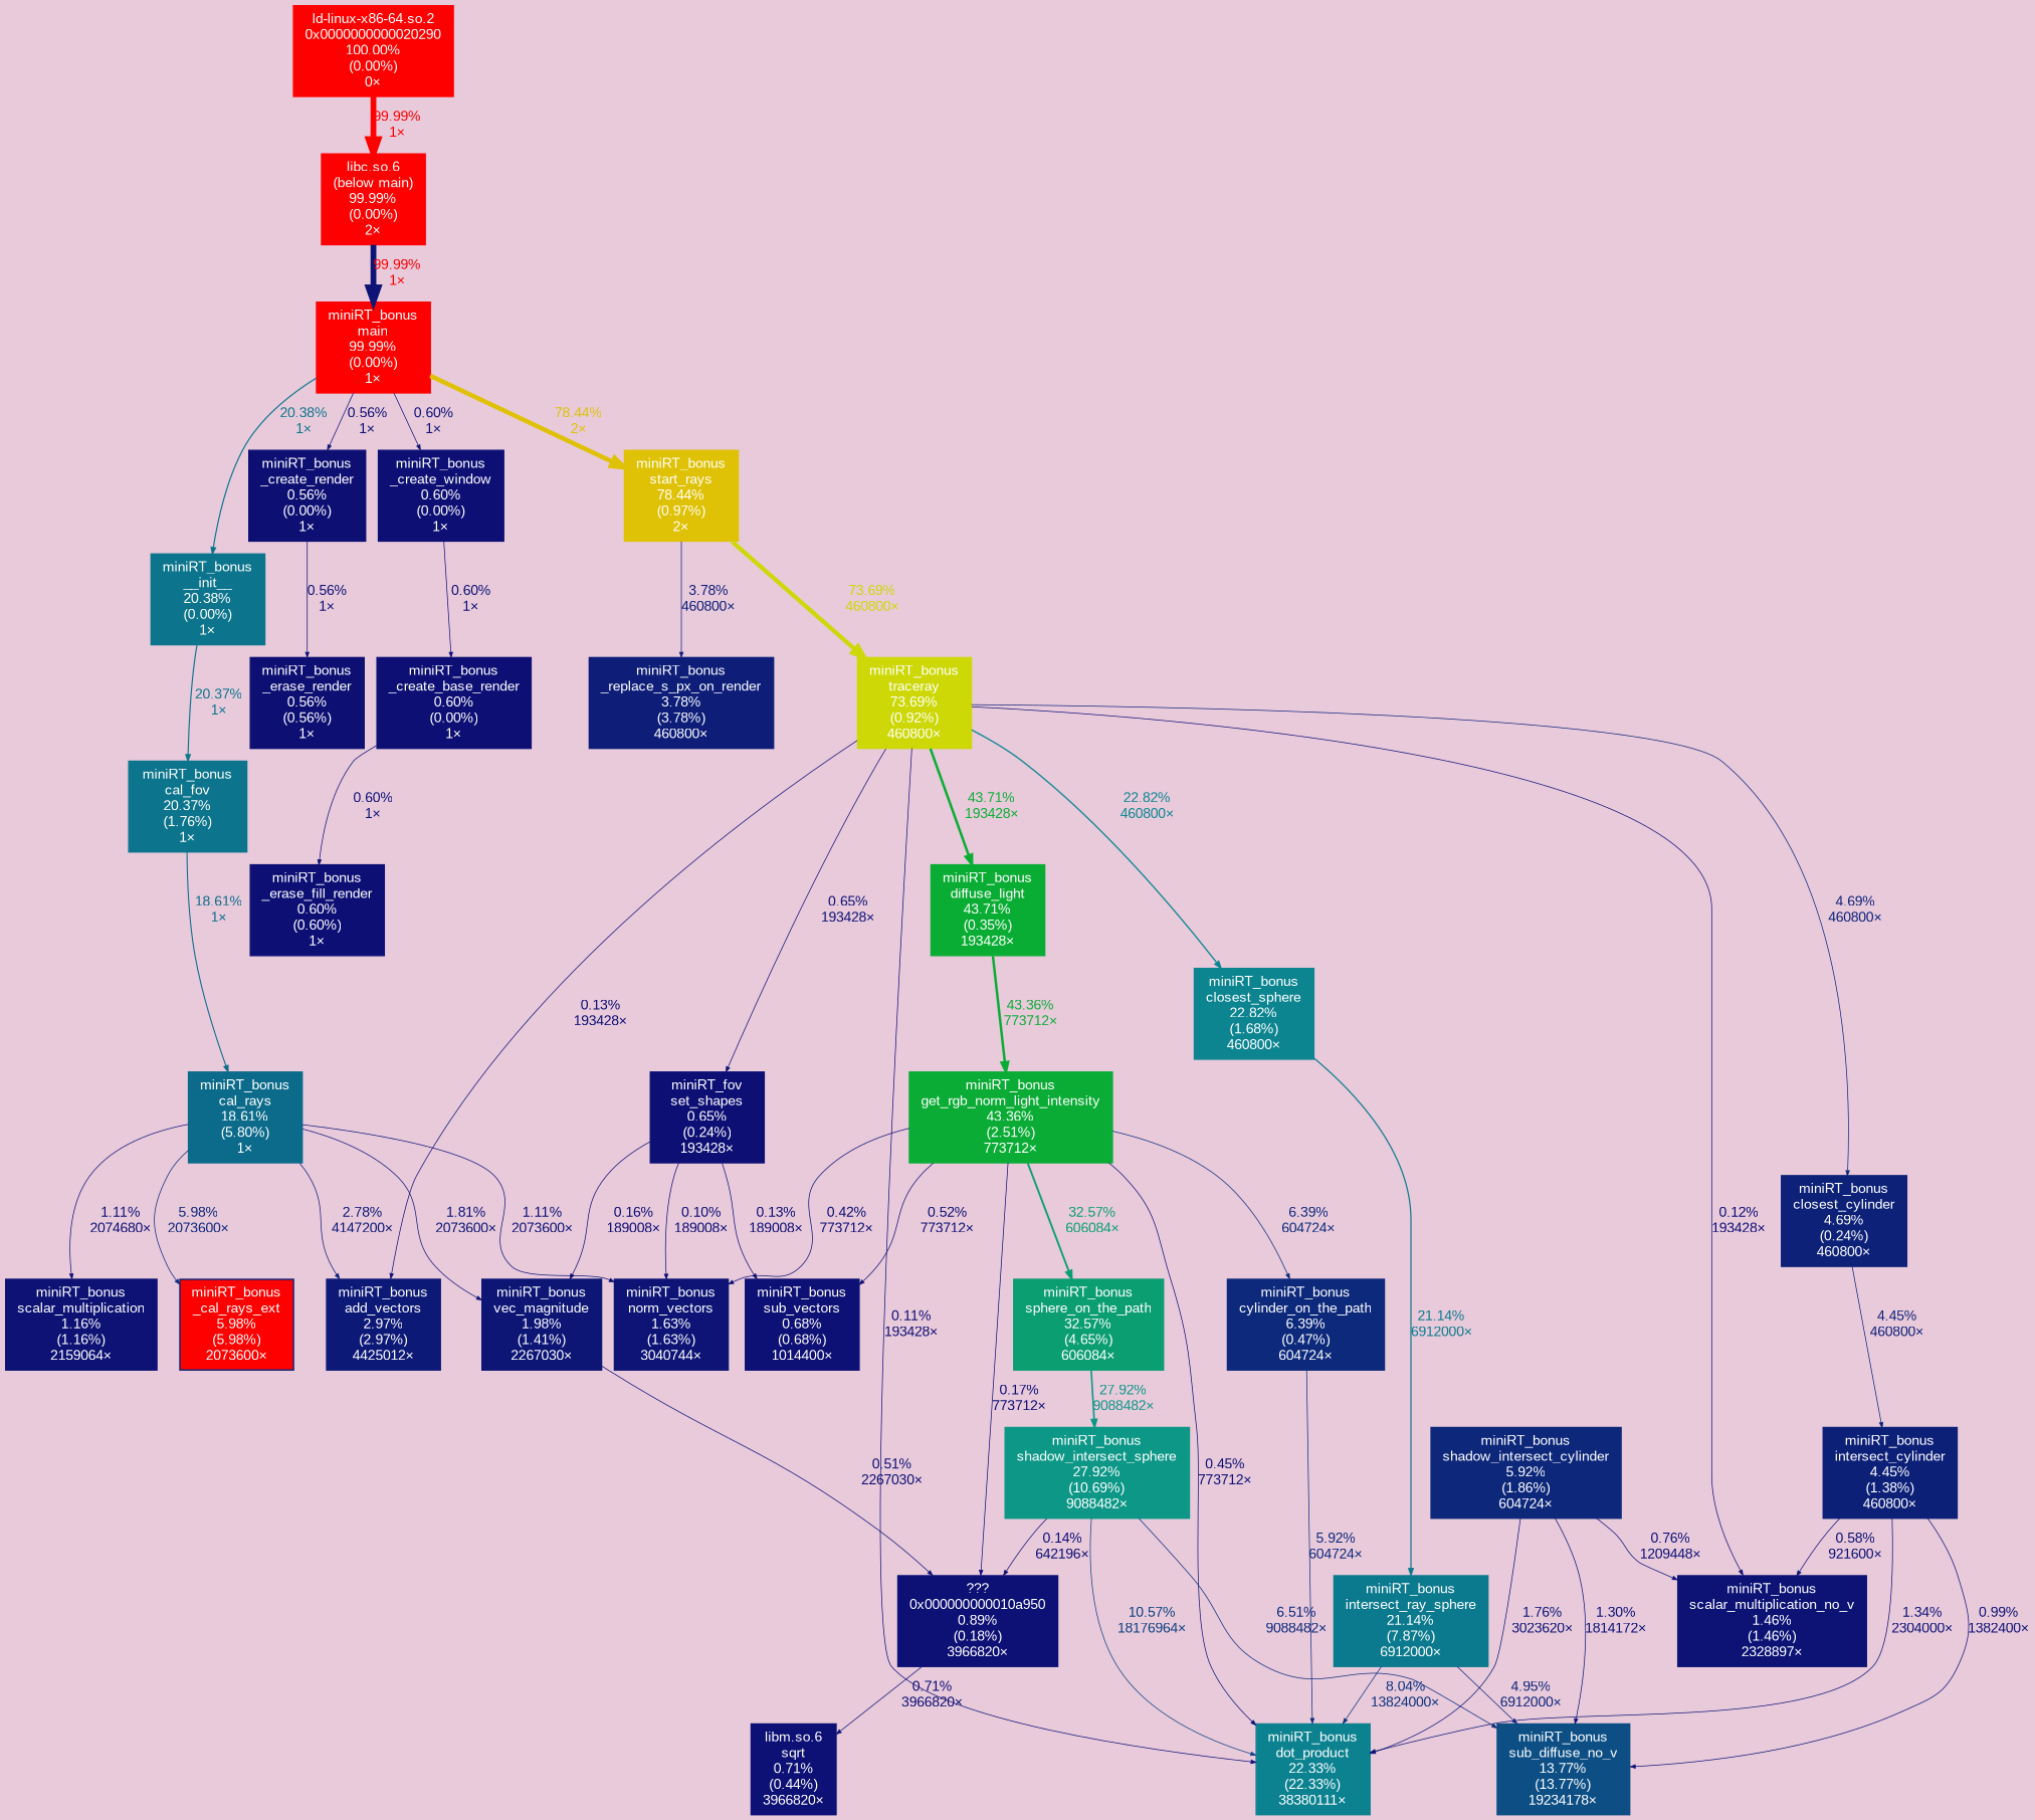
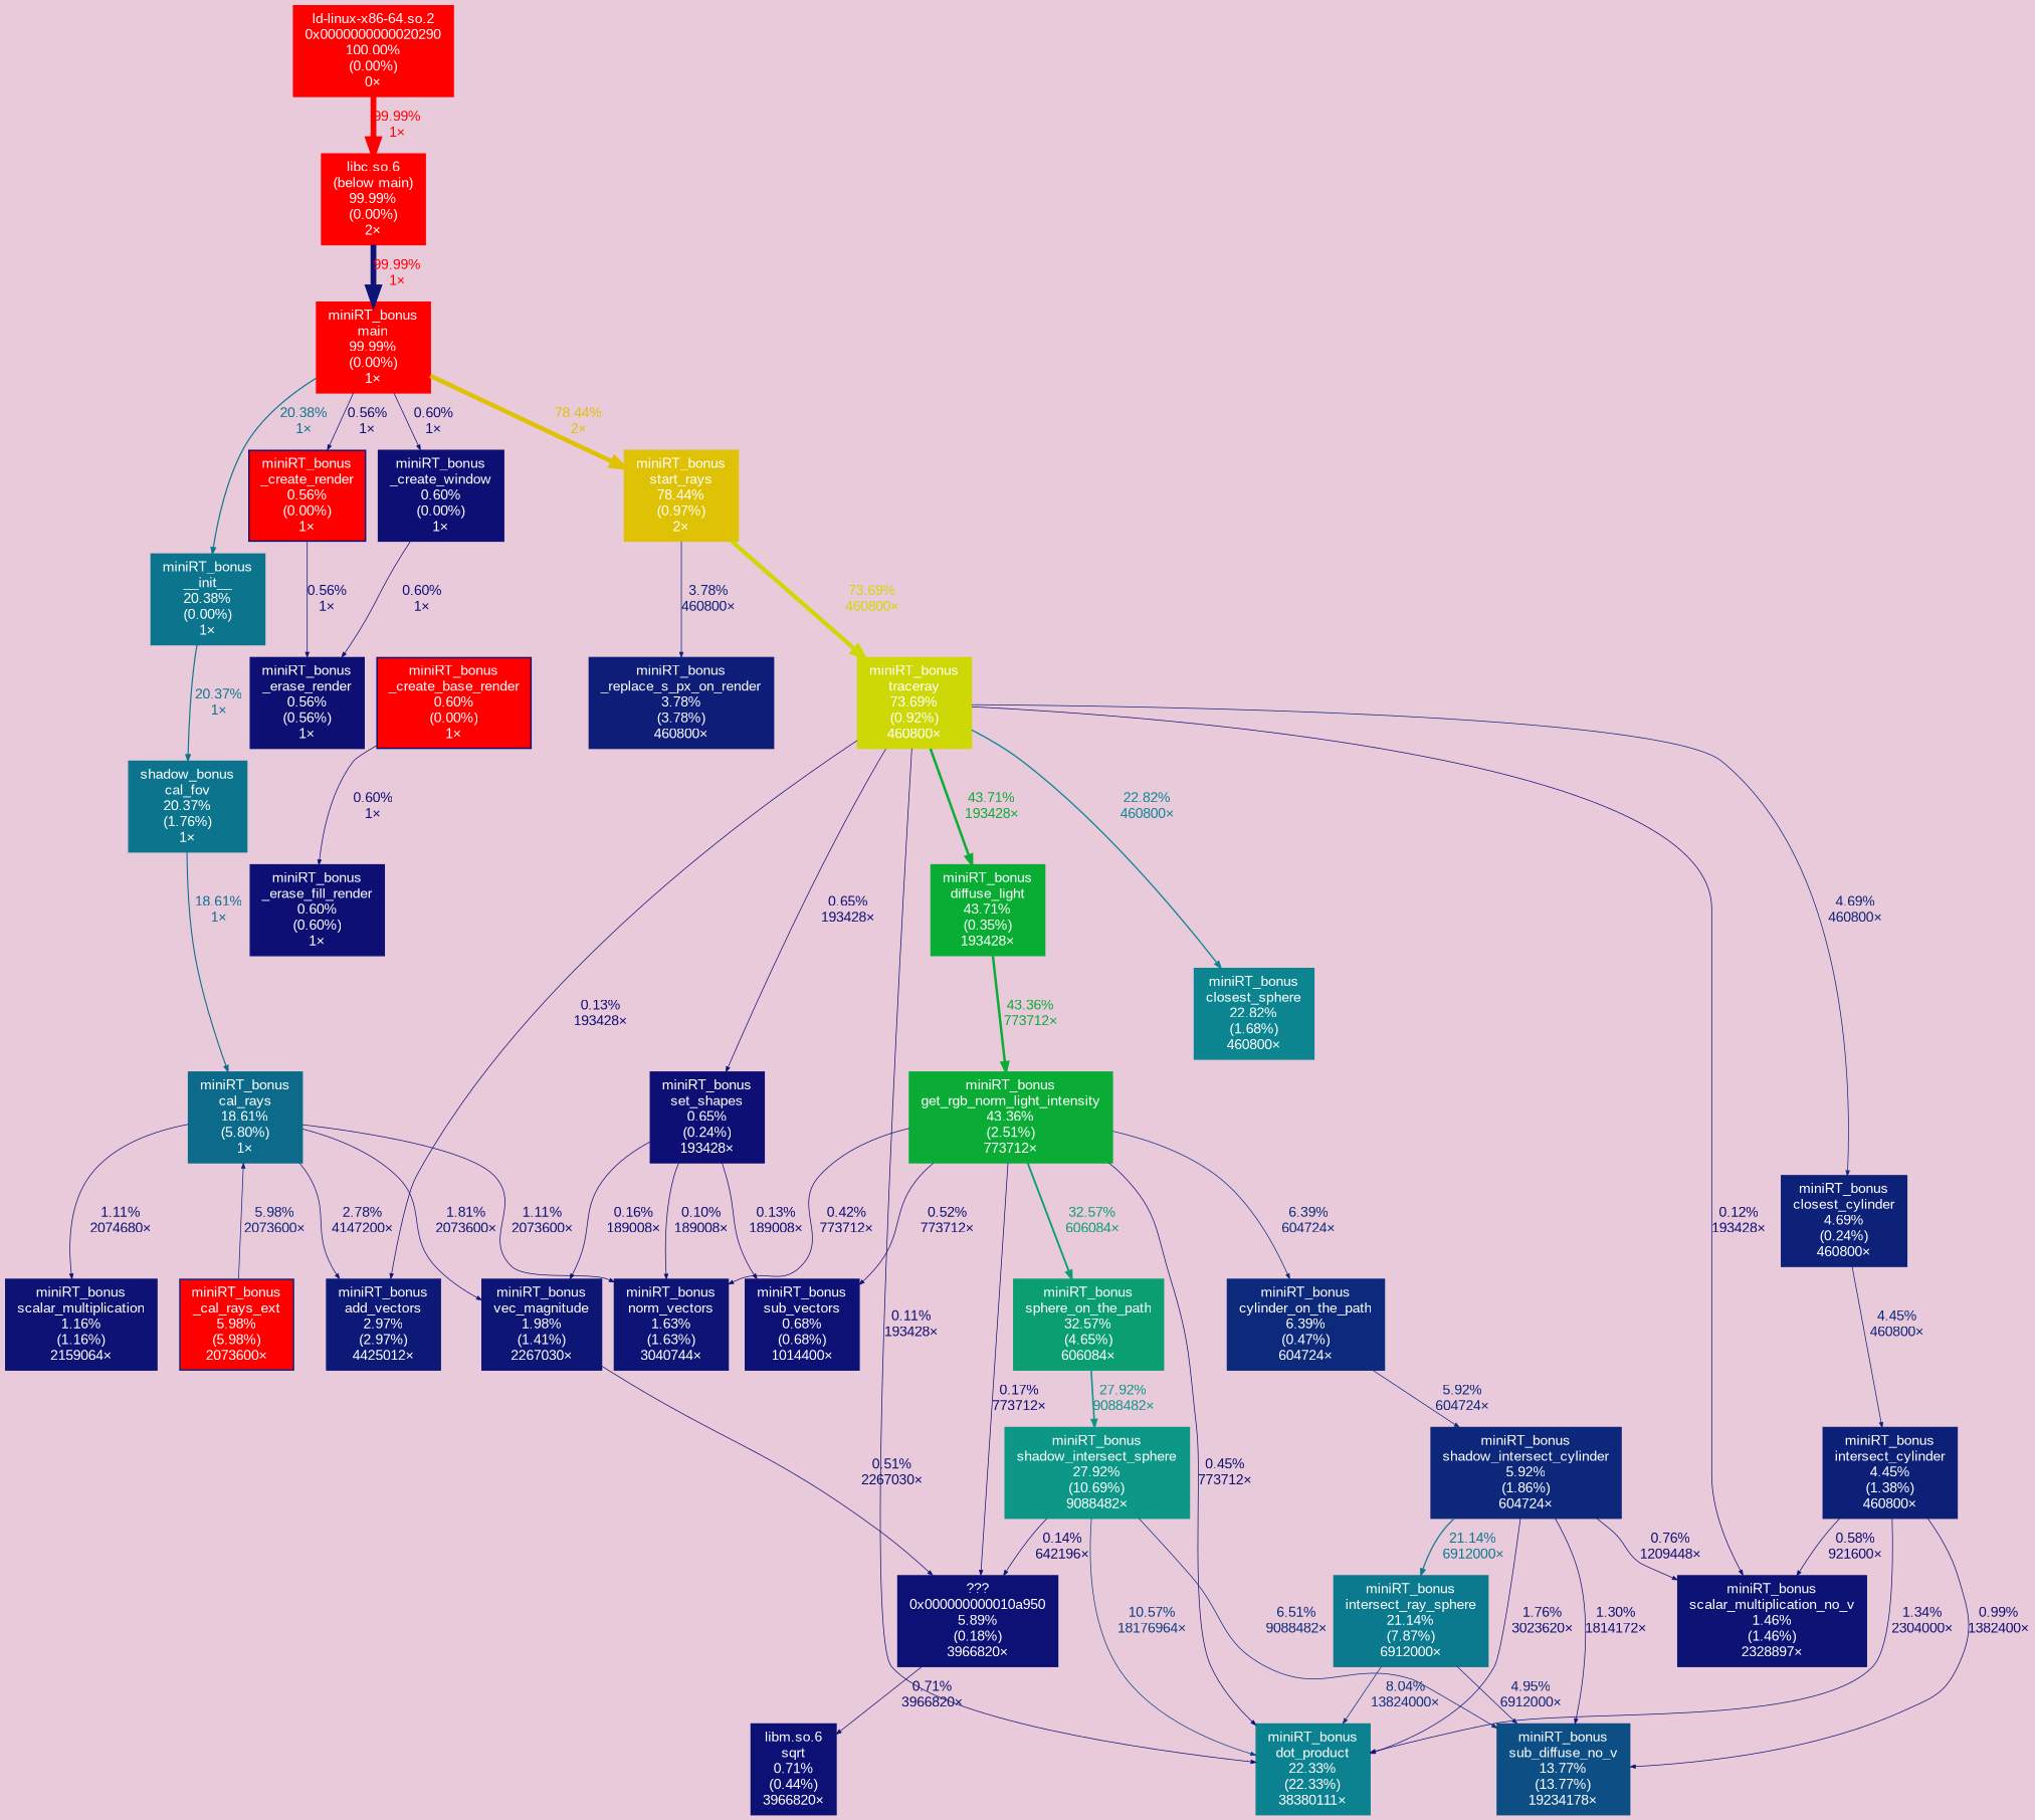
  digraph {
    bgcolor="#E8CADB"
    fontname=Arial
    nodesep=0.125
    ranksep=0.25
    node [color="#0d0f74" fontcolor="#ffffff" fontname=Arial fontsize=10.00 shape=box style=filled]
    edge [arrowsize=0.35 color="#0d0d73" fontcolor="#0d0d73" fontname=Arial fontsize=10.00 labeldistance=0.50 penwidth=0.50]
    n1 [color="#ff0000" height=0 label="libc.so.6\n(below main)\n99.99%\n(0.00%)\n2×" width=0]
    n2 [color="#ff0000" height=0 label="miniRT_bonus\nmain\n99.99%\n(0.00%)\n1×" width=0]
    n3 [color="#0c758d" height=0 label="miniRT_bonus\n__init__\n20.38%\n(0.00%)\n1×" width=0]
-   n4 [color="#0d0f73" height=0 label="miniRT_bonus\n_create_render\n0.56%\n(0.00%)\n1×" width=0]
+   n4 [color="#0d0f73" height=0 label="miniRT_bonus\n_create_render\n0.56%\n(0.00%)\n1×" width=0 fillcolor="#ff0000"]
    n5 [height=0 label="miniRT_bonus\n_create_window\n0.60%\n(0.00%)\n1×" width=0]
    n6 [color="#dfc105" height=0 label="miniRT_bonus\nstart_rays\n78.44%\n(0.97%)\n2×" width=0]
-   n7 [color="#0c758d" height=0 label="miniRT_bonus\ncal_fov\n20.37%\n(1.76%)\n1×" width=0]
+   n7 [color="#0c758d" height=0 label="shadow_bonus\ncal_fov\n20.37%\n(1.76%)\n1×" width=0]
    n8 [color="#0d0f73" height=0 label="miniRT_bonus\n_erase_render\n0.56%\n(0.56%)\n1×" width=0]
-   n9 [height=0 label="miniRT_bonus\n_create_base_render\n0.60%\n(0.00%)\n1×" width=0]
+   n9 [height=0 label="miniRT_bonus\n_create_base_render\n0.60%\n(0.00%)\n1×" width=0 fillcolor="#ff0000"]
    n10 [color="#0d1d78" height=0 label="miniRT_bonus\n_replace_s_px_on_render\n3.78%\n(3.78%)\n460800×" width=0]
    n11 [color="#cdd806" height=0 label="miniRT_bonus\ntraceray\n73.69%\n(0.92%)\n460800×" width=0]
    n12 [color="#ff0000" height=0 label="ld-linux-x86-64.so.2\n0x0000000000020290\n100.00%\n(0.00%)\n0×" width=0]
-   n13 [color="#0d1074" height=0 label="???\n0x000000000010a950\n0.89%\n(0.18%)\n3966820×" width=0]
+   n13 [color="#0d1074" height=0 label="???\n0x000000000010a950\n5.89%\n(0.18%)\n3966820×" width=0]
    n14 [color="#0d1074" height=0 label="libm.so.6\nsqrt\n0.71%\n(0.44%)\n3966820×" width=0]
    n15 [color="#0c6b8b" height=0 label="miniRT_bonus\ncal_rays\n18.61%\n(5.80%)\n1×" width=0]
    n16 [color="#0d277a" fillcolor="#ff0000" height=0 label="miniRT_bonus\n_cal_rays_ext\n5.98%\n(5.98%)\n2073600×" width=0]
    n17 [color="#0d1977" height=0 label="miniRT_bonus\nadd_vectors\n2.97%\n(2.97%)\n4425012×" width=0]
    n18 [color="#0d1475" height=0 label="miniRT_bonus\nnorm_vectors\n1.63%\n(1.63%)\n3040744×" width=0]
    n19 [color="#0d1274" height=0 label="miniRT_bonus\nscalar_multiplication\n1.16%\n(1.16%)\n2159064×" width=0]
    n20 [color="#0d1575" height=0 label="miniRT_bonus\nvec_magnitude\n1.98%\n(1.41%)\n2267030×" width=0]
    n21 [height=0 label="miniRT_bonus\n_erase_fill_render\n0.60%\n(0.60%)\n1×" width=0]
    n22 [color="#0d2179" height=0 label="miniRT_bonus\nclosest_cylinder\n4.69%\n(0.24%)\n460800×" width=0]
    n23 [color="#0d2078" height=0 label="miniRT_bonus\nintersect_cylinder\n4.45%\n(1.38%)\n460800×" width=0]
    n24 [color="#0c8290" height=0 label="miniRT_bonus\ndot_product\n22.33%\n(22.33%)\n38380111×" width=0]
    n25 [color="#0d1375" height=0 label="miniRT_bonus\nscalar_multiplication_no_v\n1.46%\n(1.46%)\n2328897×" width=0]
    n26 [color="#0d4f85" height=0 label="miniRT_bonus\nsub_diffuse_no_v\n13.77%\n(13.77%)\n19234178×" width=0]
    n27 [color="#0c8591" height=0 label="miniRT_bonus\nclosest_sphere\n22.82%\n(1.68%)\n460800×" width=0]
    n28 [color="#0c7a8e" height=0 label="miniRT_bonus\nintersect_ray_sphere\n21.14%\n(7.87%)\n6912000×" width=0]
    n29 [color="#0d297b" height=0 label="miniRT_bonus\ncylinder_on_the_path\n6.39%\n(0.47%)\n604724×" width=0]
    n30 [color="#0d277a" height=0 label="miniRT_bonus\nshadow_intersect_cylinder\n5.92%\n(1.86%)\n604724×" width=0]
    n31 [color="#0aad33" height=0 label="miniRT_bonus\ndiffuse_light\n43.71%\n(0.35%)\n193428×" width=0]
    n32 [color="#0aac35" height=0 label="miniRT_bonus\nget_rgb_norm_light_intensity\n43.36%\n(2.51%)\n773712×" width=0]
    n33 [color="#0b9e71" height=0 label="miniRT_bonus\nsphere_on_the_path\n32.57%\n(4.65%)\n606084×" width=0]
    n34 [color="#0d1074" height=0 label="miniRT_bonus\nsub_vectors\n0.68%\n(0.68%)\n1014400×" width=0]
    n35 [color="#0c9787" height=0 label="miniRT_bonus\nshadow_intersect_sphere\n27.92%\n(10.69%)\n9088482×" width=0]
-   n36 [height=0 label="miniRT_fov\nset_shapes\n0.65%\n(0.24%)\n193428×" width=0]
+   n36 [height=0 label="miniRT_bonus\nset_shapes\n0.65%\n(0.24%)\n193428×" width=0]
    n1 -> n2 [arrowsize=1.00 color="#0d1475" fontcolor="#ff0000" label="99.99%\n1×" labeldistance=4.00 penwidth=4.00]
    n2 -> n3 [arrowsize=0.45 color="#0c758d" fontcolor="#0c758d" label="20.38%\n1×" labeldistance=0.82 penwidth=0.82]
    n2 -> n4 [color="#0d0f73" fontcolor="#0d0f73" label="0.56%\n1×"]
    n2 -> n5 [color="#0d0f74" fontcolor="#0d0f74" label="0.60%\n1×"]
    n2 -> n6 [arrowsize=0.89 color="#dfc105" fontcolor="#dfc105" label="78.44%\n2×" labeldistance=3.14 penwidth=3.14]
    n3 -> n7 [arrowsize=0.45 color="#0c758d" fontcolor="#0c758d" label="20.37%\n1×" labeldistance=0.81 penwidth=0.81]
    n4 -> n8 [color="#0d0f73" fontcolor="#0d0f73" label="0.56%\n1×"]
-   n5 -> n9 [color="#0d0f74" fontcolor="#0d0f74" label="0.60%\n1×"]
+   n5 -> n8 [color="#0d0f74" fontcolor="#0d0f74" label="0.60%\n1×"]
    n6 -> n10 [color="#0d1d78" fontcolor="#0d1d78" label="3.78%\n460800×"]
    n6 -> n11 [arrowsize=0.86 color="#cdd806" fontcolor="#cdd806" label="73.69%\n460800×" labeldistance=2.95 penwidth=2.95]
    n7 -> n15 [arrowsize=0.43 color="#0c6b8b" fontcolor="#0c6b8b" label="18.61%\n1×" labeldistance=0.74 penwidth=0.74]
    n9 -> n21 [color="#0d0f74" fontcolor="#0d0f74" label="0.60%\n1×"]
    n11 -> n17 [label="0.13%\n193428×"]
    n11 -> n22 [color="#0d2179" fontcolor="#0d2179" label="4.69%\n460800×"]
    n11 -> n24 [label="0.11%\n193428×"]
    n11 -> n25 [label="0.12%\n193428×"]
    n11 -> n27 [arrowsize=0.48 color="#0c8591" fontcolor="#0c8591" label="22.82%\n460800×" labeldistance=0.91 penwidth=0.91]
    n11 -> n31 [arrowsize=0.66 color="#0aad33" fontcolor="#0aad33" label="43.71%\n193428×" labeldistance=1.75 penwidth=1.75]
    n11 -> n36 [color="#0d0f74" fontcolor="#0d0f74" label="0.65%\n193428×"]
    n12 -> n1 [arrowsize=1.00 color="#ff0000" fontcolor="#ff0000" label="99.99%\n1×" labeldistance=4.00 penwidth=4.00]
    n13 -> n14 [color="#0d1074" fontcolor="#0d1074" label="0.71%\n3966820×"]
-   n15 -> n16 [color="#0d277a" fontcolor="#0d277a" label="5.98%\n2073600×"]
+   n16 -> n15 [color="#0d277a" fontcolor="#0d277a" label="5.98%\n2073600×"]
    n15 -> n17 [color="#0d1876" fontcolor="#0d1876" label="2.78%\n4147200×"]
    n15 -> n18 [color="#0d1174" fontcolor="#0d1174" label="1.11%\n2073600×"]
    n15 -> n19 [color="#0d1174" fontcolor="#0d1174" label="1.11%\n2074680×"]
    n15 -> n20 [color="#0d1475" fontcolor="#0d1475" label="1.81%\n2073600×"]
    n20 -> n13 [color="#0d0f73" fontcolor="#0d0f73" label="0.51%\n2267030×"]
    n22 -> n23 [color="#0d2078" fontcolor="#0d2078" label="4.45%\n460800×"]
    n23 -> n24 [color="#0d1274" fontcolor="#0d1274" label="1.34%\n2304000×"]
    n23 -> n25 [color="#0d0f73" fontcolor="#0d0f73" label="0.58%\n921600×"]
    n23 -> n26 [color="#0d1174" fontcolor="#0d1174" label="0.99%\n1382400×"]
-   n27 -> n28 [arrowsize=0.46 color="#0c7a8e" fontcolor="#0c7a8e" label="21.14%\n6912000×" labeldistance=0.85 penwidth=0.85]
+   n30 -> n28 [arrowsize=0.46 color="#0c7a8e" fontcolor="#0c7a8e" label="21.14%\n6912000×" labeldistance=0.85 penwidth=0.85]
    n28 -> n24 [color="#0d317d" fontcolor="#0d317d" label="8.04%\n13824000×"]
    n28 -> n26 [color="#0d2279" fontcolor="#0d2279" label="4.95%\n6912000×"]
-   n29 -> n24 [color="#0d277a" fontcolor="#0d277a" label="5.92%\n604724×"]
+   n29 -> n30 [color="#0d277a" fontcolor="#0d277a" label="5.92%\n604724×"]
    n30 -> n24 [color="#0d1475" fontcolor="#0d1475" label="1.76%\n3023620×"]
    n30 -> n25 [color="#0d1074" fontcolor="#0d1074" label="0.76%\n1209448×"]
    n30 -> n26 [color="#0d1274" fontcolor="#0d1274" label="1.30%\n1814172×"]
    n31 -> n32 [arrowsize=0.66 color="#0aac35" fontcolor="#0aac35" label="43.36%\n773712×" labeldistance=1.73 penwidth=1.73]
    n32 -> n13 [label="0.17%\n773712×"]
    n32 -> n18 [color="#0d0e73" fontcolor="#0d0e73" label="0.42%\n773712×"]
    n32 -> n24 [color="#0d0f73" fontcolor="#0d0f73" label="0.45%\n773712×"]
    n32 -> n29 [color="#0d297b" fontcolor="#0d297b" label="6.39%\n604724×"]
    n32 -> n33 [arrowsize=0.57 color="#0b9e71" fontcolor="#0b9e71" label="32.57%\n606084×" labeldistance=1.30 penwidth=1.30]
    n32 -> n34 [color="#0d0f73" fontcolor="#0d0f73" label="0.52%\n773712×"]
    n33 -> n35 [arrowsize=0.53 color="#0c9787" fontcolor="#0c9787" label="27.92%\n9088482×" labeldistance=1.12 penwidth=1.12]
    n35 -> n13 [label="0.14%\n642196×"]
    n35 -> n24 [color="#0d3e80" fontcolor="#0d3e80" label="10.57%\n18176964×"]
    n35 -> n26 [color="#0d297b" fontcolor="#0d297b" label="6.51%\n9088482×"]
    n36 -> n18 [label="0.10%\n189008×"]
    n36 -> n20 [label="0.16%\n189008×"]
    n36 -> n34 [label="0.13%\n189008×"]
  }
